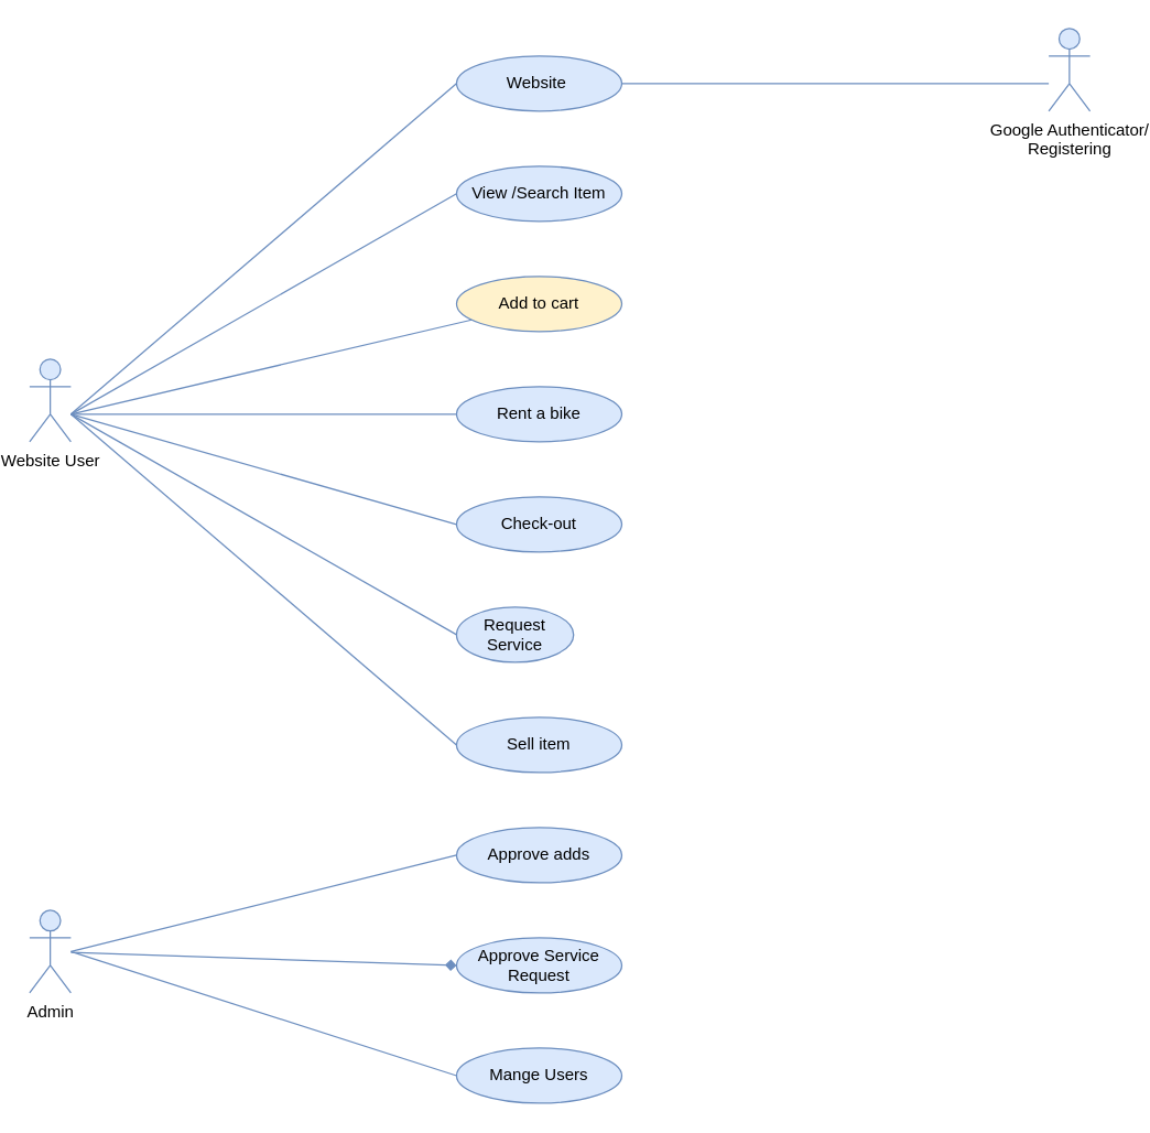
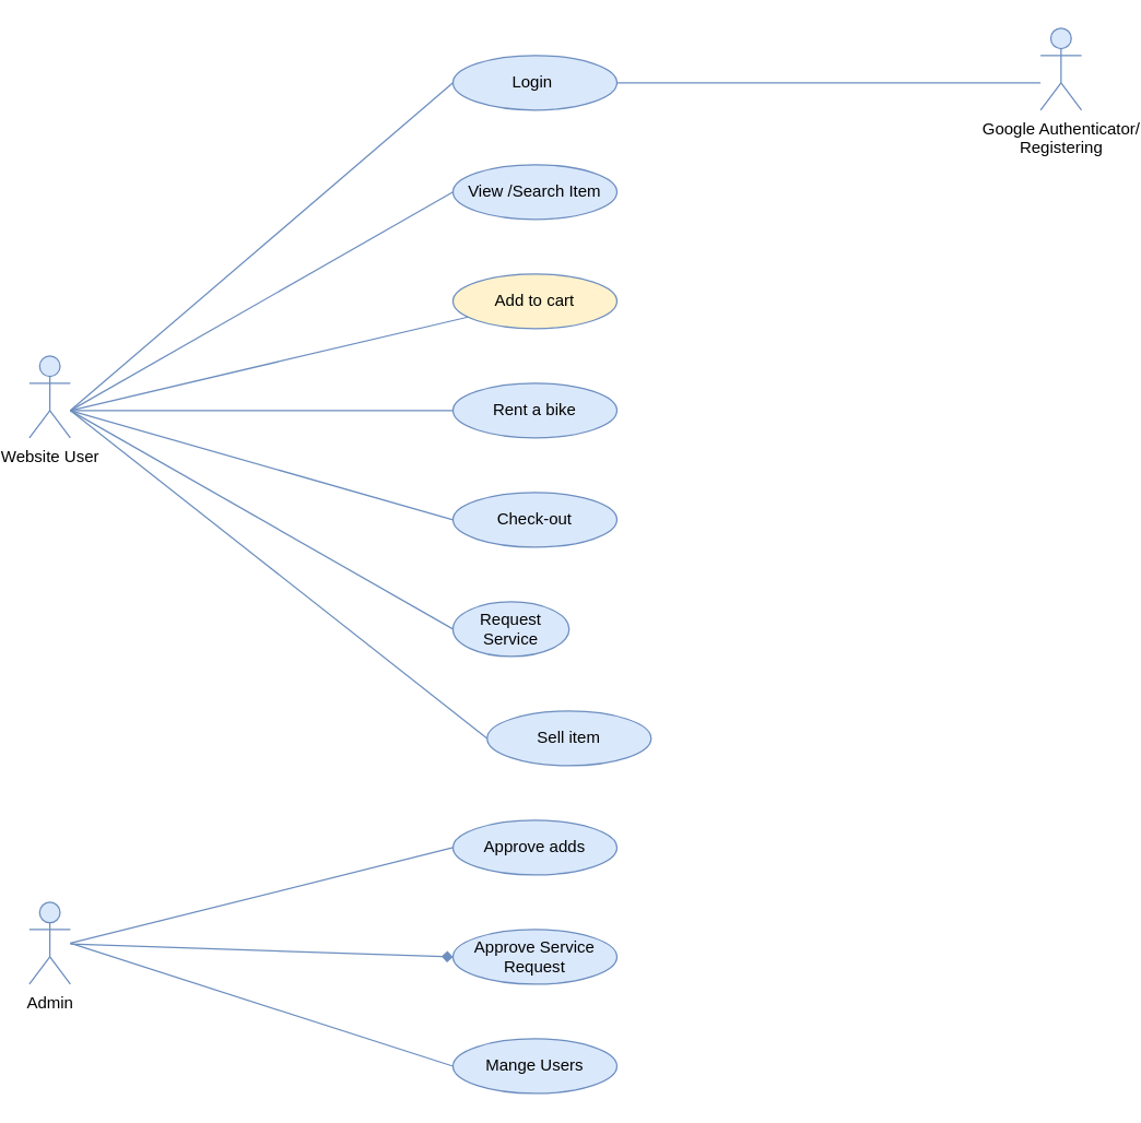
  <mxCell id="0" />
  <mxCell id="1" parent="0" />
  <mxCell id="2" value="Website User" style="shape=umlActor;verticalLabelPosition=bottom;verticalAlign=top;html=1;outlineConnect=0;fillColor=#dae8fc;strokeColor=#6c8ebf;" parent="1" vertex="1"><mxGeometry x="20" y="260" width="30" height="60" as="geometry" /></mxCell>
- <mxCell id="3" value="Website&amp;nbsp;" style="ellipse;whiteSpace=wrap;html=1;fillColor=#dae8fc;strokeColor=#6c8ebf;" parent="1" vertex="1"><mxGeometry x="330" y="40" width="120" height="40" as="geometry" /></mxCell>
+ <mxCell id="3" value="Login&amp;nbsp;" style="ellipse;whiteSpace=wrap;html=1;fillColor=#dae8fc;strokeColor=#6c8ebf;" parent="1" vertex="1"><mxGeometry x="330" y="40" width="120" height="40" as="geometry" /></mxCell>
  <mxCell id="4" value="View /Search Item" style="ellipse;whiteSpace=wrap;html=1;fillColor=#dae8fc;strokeColor=#6c8ebf;" parent="1" vertex="1"><mxGeometry x="330" y="120" width="120" height="40" as="geometry" /></mxCell>
  <mxCell id="5" value="Add to cart" style="ellipse;whiteSpace=wrap;html=1;fillColor=#fff2cc;strokeColor=#6c8ebf;" parent="1" vertex="1"><mxGeometry x="330" y="200" width="120" height="40" as="geometry" /></mxCell>
  <mxCell id="6" value="Check-out" style="ellipse;whiteSpace=wrap;html=1;fillColor=#dae8fc;strokeColor=#6c8ebf;" parent="1" vertex="1"><mxGeometry x="330" y="360" width="120" height="40" as="geometry" /></mxCell>
- <mxCell id="7" value="Sell item" style="ellipse;whiteSpace=wrap;html=1;fillColor=#dae8fc;strokeColor=#6c8ebf;" parent="1" vertex="1"><mxGeometry x="330" y="520" width="120" height="40" as="geometry" /></mxCell>
+ <mxCell id="7" value="Sell item" style="ellipse;whiteSpace=wrap;html=1;fillColor=#dae8fc;strokeColor=#6c8ebf;" parent="1" vertex="1"><mxGeometry x="355" y="520" width="120" height="40" as="geometry" /></mxCell>
  <mxCell id="8" value="Approve adds" style="ellipse;whiteSpace=wrap;html=1;fillColor=#dae8fc;strokeColor=#6c8ebf;" parent="1" vertex="1"><mxGeometry x="330" y="600" width="120" height="40" as="geometry" /></mxCell>
  <mxCell id="9" value="Mange Users" style="ellipse;whiteSpace=wrap;html=1;fillColor=#dae8fc;strokeColor=#6c8ebf;" parent="1" vertex="1"><mxGeometry x="330" y="760" width="120" height="40" as="geometry" /></mxCell>
  <mxCell id="10" value="" style="endArrow=none;html=1;entryX=0;entryY=0.5;entryDx=0;entryDy=0;fillColor=#dae8fc;strokeColor=#6c8ebf;" parent="1" target="3" edge="1"><mxGeometry width="50" height="50" relative="1" as="geometry"><mxPoint x="50" y="300" as="sourcePoint" /><mxPoint x="190" y="80" as="targetPoint" /></mxGeometry></mxCell>
  <mxCell id="11" value="" style="endArrow=none;html=1;fillColor=#dae8fc;strokeColor=#6c8ebf;" parent="1" target="5" edge="1"><mxGeometry width="50" height="50" relative="1" as="geometry"><mxPoint x="50" y="300" as="sourcePoint" /><mxPoint x="210" y="180" as="targetPoint" /></mxGeometry></mxCell>
  <mxCell id="12" value="" style="endArrow=none;html=1;entryX=0;entryY=0.5;entryDx=0;entryDy=0;fillColor=#dae8fc;strokeColor=#6c8ebf;" parent="1" target="4" edge="1"><mxGeometry width="50" height="50" relative="1" as="geometry"><mxPoint x="50" y="300" as="sourcePoint" /><mxPoint x="240" y="220" as="targetPoint" /></mxGeometry></mxCell>
  <mxCell id="13" value="Google Authenticator/&lt;br&gt;Registering" style="shape=umlActor;verticalLabelPosition=bottom;verticalAlign=top;html=1;outlineConnect=0;fillColor=#dae8fc;strokeColor=#6c8ebf;" parent="1" vertex="1"><mxGeometry x="760" y="20" width="30" height="60" as="geometry" /></mxCell>
  <mxCell id="14" value="" style="endArrow=none;html=1;exitX=1;exitY=0.5;exitDx=0;exitDy=0;fillColor=#dae8fc;strokeColor=#6c8ebf;" parent="1" source="3" edge="1"><mxGeometry width="50" height="50" relative="1" as="geometry"><mxPoint x="690" y="110" as="sourcePoint" /><mxPoint x="760" y="60" as="targetPoint" /></mxGeometry></mxCell>
  <mxCell id="15" value="Admin&lt;br&gt;" style="shape=umlActor;verticalLabelPosition=bottom;verticalAlign=top;html=1;outlineConnect=0;fillColor=#dae8fc;strokeColor=#6c8ebf;" parent="1" vertex="1"><mxGeometry x="20" y="660" width="30" height="60" as="geometry" /></mxCell>
  <mxCell id="16" value="" style="endArrow=none;html=1;entryX=0;entryY=0.5;entryDx=0;entryDy=0;fillColor=#dae8fc;strokeColor=#6c8ebf;" parent="1" target="8" edge="1"><mxGeometry width="50" height="50" relative="1" as="geometry"><mxPoint x="50" y="690" as="sourcePoint" /><mxPoint x="140" y="450" as="targetPoint" /></mxGeometry></mxCell>
  <mxCell id="17" value="" style="endArrow=none;html=1;entryX=0;entryY=0.5;entryDx=0;entryDy=0;fillColor=#dae8fc;strokeColor=#6c8ebf;" parent="1" target="9" edge="1"><mxGeometry width="50" height="50" relative="1" as="geometry"><mxPoint x="50" y="690" as="sourcePoint" /><mxPoint x="440" y="460" as="targetPoint" /></mxGeometry></mxCell>
  <mxCell id="18" value="" style="endArrow=none;html=1;entryX=0;entryY=0.5;entryDx=0;entryDy=0;fillColor=#dae8fc;strokeColor=#6c8ebf;" parent="1" target="6" edge="1"><mxGeometry width="50" height="50" relative="1" as="geometry"><mxPoint x="50" y="300" as="sourcePoint" /><mxPoint x="220" y="270" as="targetPoint" /></mxGeometry></mxCell>
  <mxCell id="19" value="" style="endArrow=none;html=1;fontFamily=Verdana;entryX=0;entryY=0.5;entryDx=0;entryDy=0;fillColor=#dae8fc;strokeColor=#6c8ebf;" parent="1" target="7" edge="1"><mxGeometry width="50" height="50" relative="1" as="geometry"><mxPoint x="50" y="300" as="sourcePoint" /><mxPoint x="320" y="380" as="targetPoint" /></mxGeometry></mxCell>
  <mxCell id="20" value="Rent a bike" style="ellipse;whiteSpace=wrap;html=1;fillColor=#dae8fc;strokeColor=#6c8ebf;" parent="1" vertex="1"><mxGeometry x="330" y="280" width="120" height="40" as="geometry" /></mxCell>
  <mxCell id="21" value="Request Service" style="ellipse;whiteSpace=wrap;html=1;fillColor=#dae8fc;strokeColor=#6c8ebf;" parent="1" vertex="1"><mxGeometry x="330" y="440" width="85" height="40" as="geometry" /></mxCell>
  <mxCell id="22" value="" style="endArrow=none;html=1;entryX=0;entryY=0.5;entryDx=0;entryDy=0;fillColor=#dae8fc;strokeColor=#6c8ebf;" parent="1" target="21" edge="1"><mxGeometry width="50" height="50" relative="1" as="geometry"><mxPoint x="50" y="300" as="sourcePoint" /><mxPoint x="330" y="380" as="targetPoint" /></mxGeometry></mxCell>
  <mxCell id="23" value="" style="endArrow=none;html=1;entryX=0;entryY=0.5;entryDx=0;entryDy=0;fillColor=#dae8fc;strokeColor=#6c8ebf;" parent="1" target="20" edge="1"><mxGeometry width="50" height="50" relative="1" as="geometry"><mxPoint x="50" y="300" as="sourcePoint" /><mxPoint x="40" y="390" as="targetPoint" /></mxGeometry></mxCell>
  <mxCell id="24" value="Approve Service Request" style="ellipse;whiteSpace=wrap;html=1;fillColor=#dae8fc;strokeColor=#6c8ebf;" parent="1" vertex="1"><mxGeometry x="330" y="680" width="120" height="40" as="geometry" /></mxCell>
  <mxCell id="25" value="" style="endArrow=diamond;html=1;entryX=0;entryY=0.5;entryDx=0;entryDy=0;fillColor=#dae8fc;strokeColor=#6c8ebf;" parent="1" source="15" target="24" edge="1"><mxGeometry width="50" height="50" relative="1" as="geometry"><mxPoint x="250" y="730" as="sourcePoint" /><mxPoint x="300" y="680" as="targetPoint" /></mxGeometry></mxCell>
